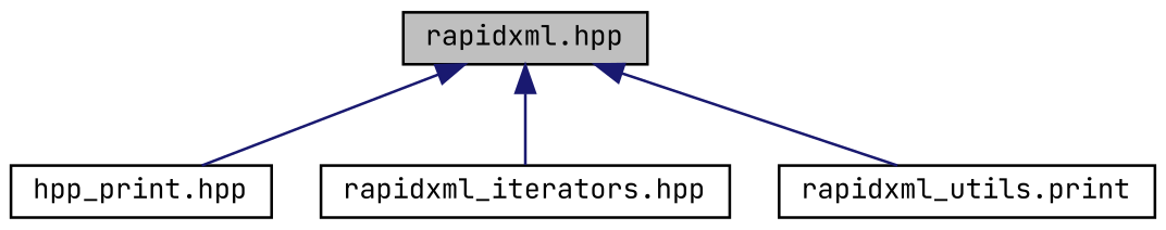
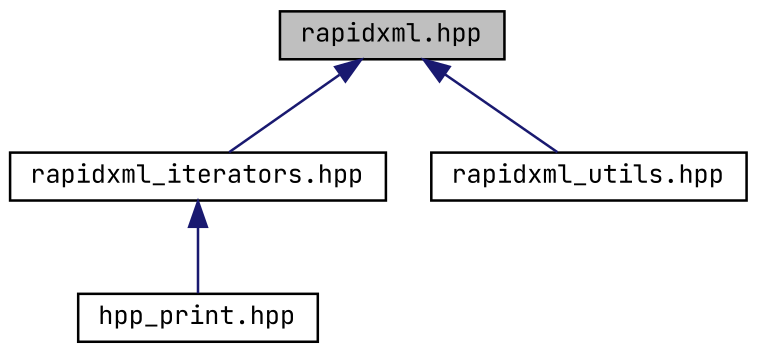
  digraph {
    fontname="JetBrains Mono"
    node [color=black fillcolor=white fontname="JetBrains Mono" fontsize=10 shape=record style=filled]
    edge [color=midnightblue dir=back fontname="JetBrains Mono" fontsize=10 labelfontname=Helvetica labelfontsize=10 style=solid]
    n1 [fillcolor=grey75 fontcolor=black height=0.2 label="rapidxml.hpp" width=0.4]
    n2 [height=0.2 label="hpp_print.hpp" width=0.4]
    n3 [height=0.2 label="rapidxml_iterators.hpp" width=0.4]
-   n4 [height=0.2 label="rapidxml_utils.print" width=0.4]
-   n1 -> n2
+   n4 [height=0.2 label="rapidxml_utils.hpp" width=0.4]
+   n3 -> n2
    n1 -> n3
    n1 -> n4
  }
